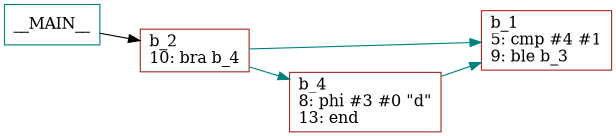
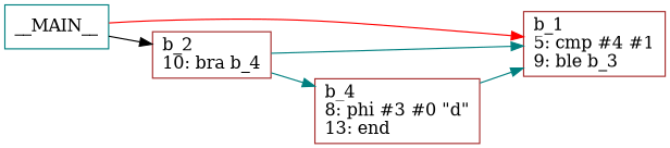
  digraph {
    rankdir=LR
    node [color=brown shape=box]
    edge [color=teal]
    n1 [label="b_1\l5: cmp #4 #1\l9: ble b_3\l"]
    __MAIN__ [color=teal]
    n3 [label="b_2\l10: bra b_4\l"]
    n4 [label="b_4\l8: phi #3 #0 \"d\"\l13: end\l"]
+   __MAIN__ -> n1 [color=red]
    __MAIN__ -> n3 [color=black]
    n3 -> n1
    n3 -> n4
    n4 -> n1
  }
